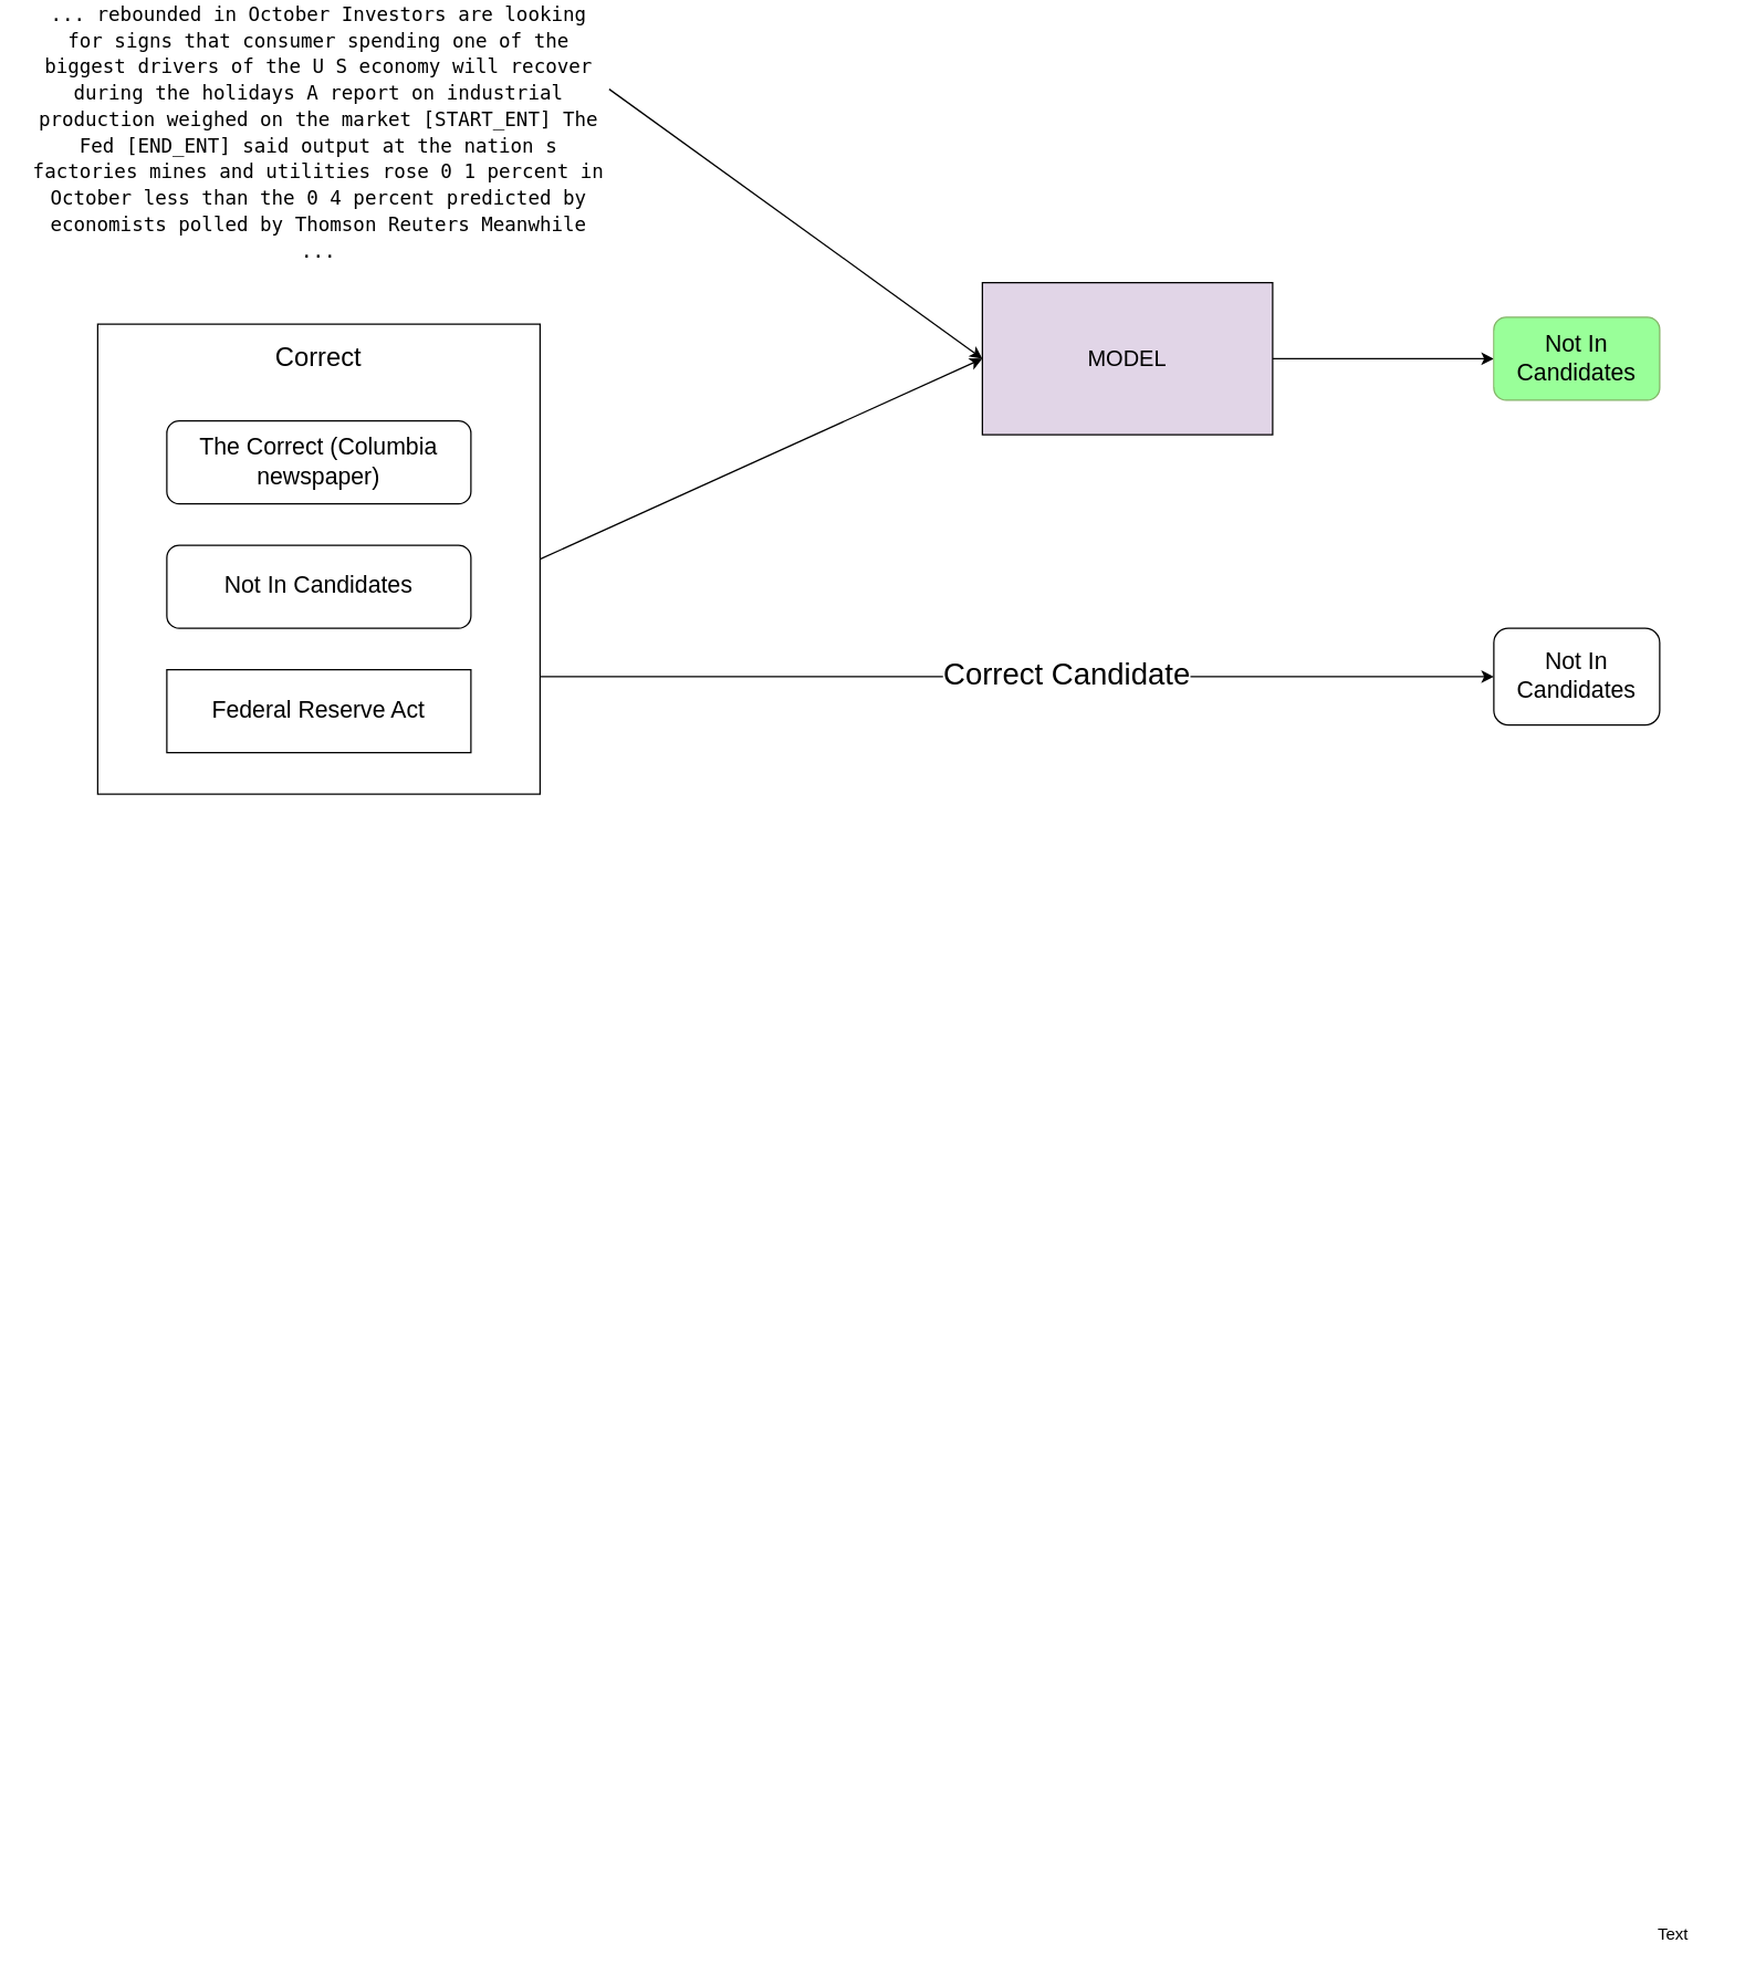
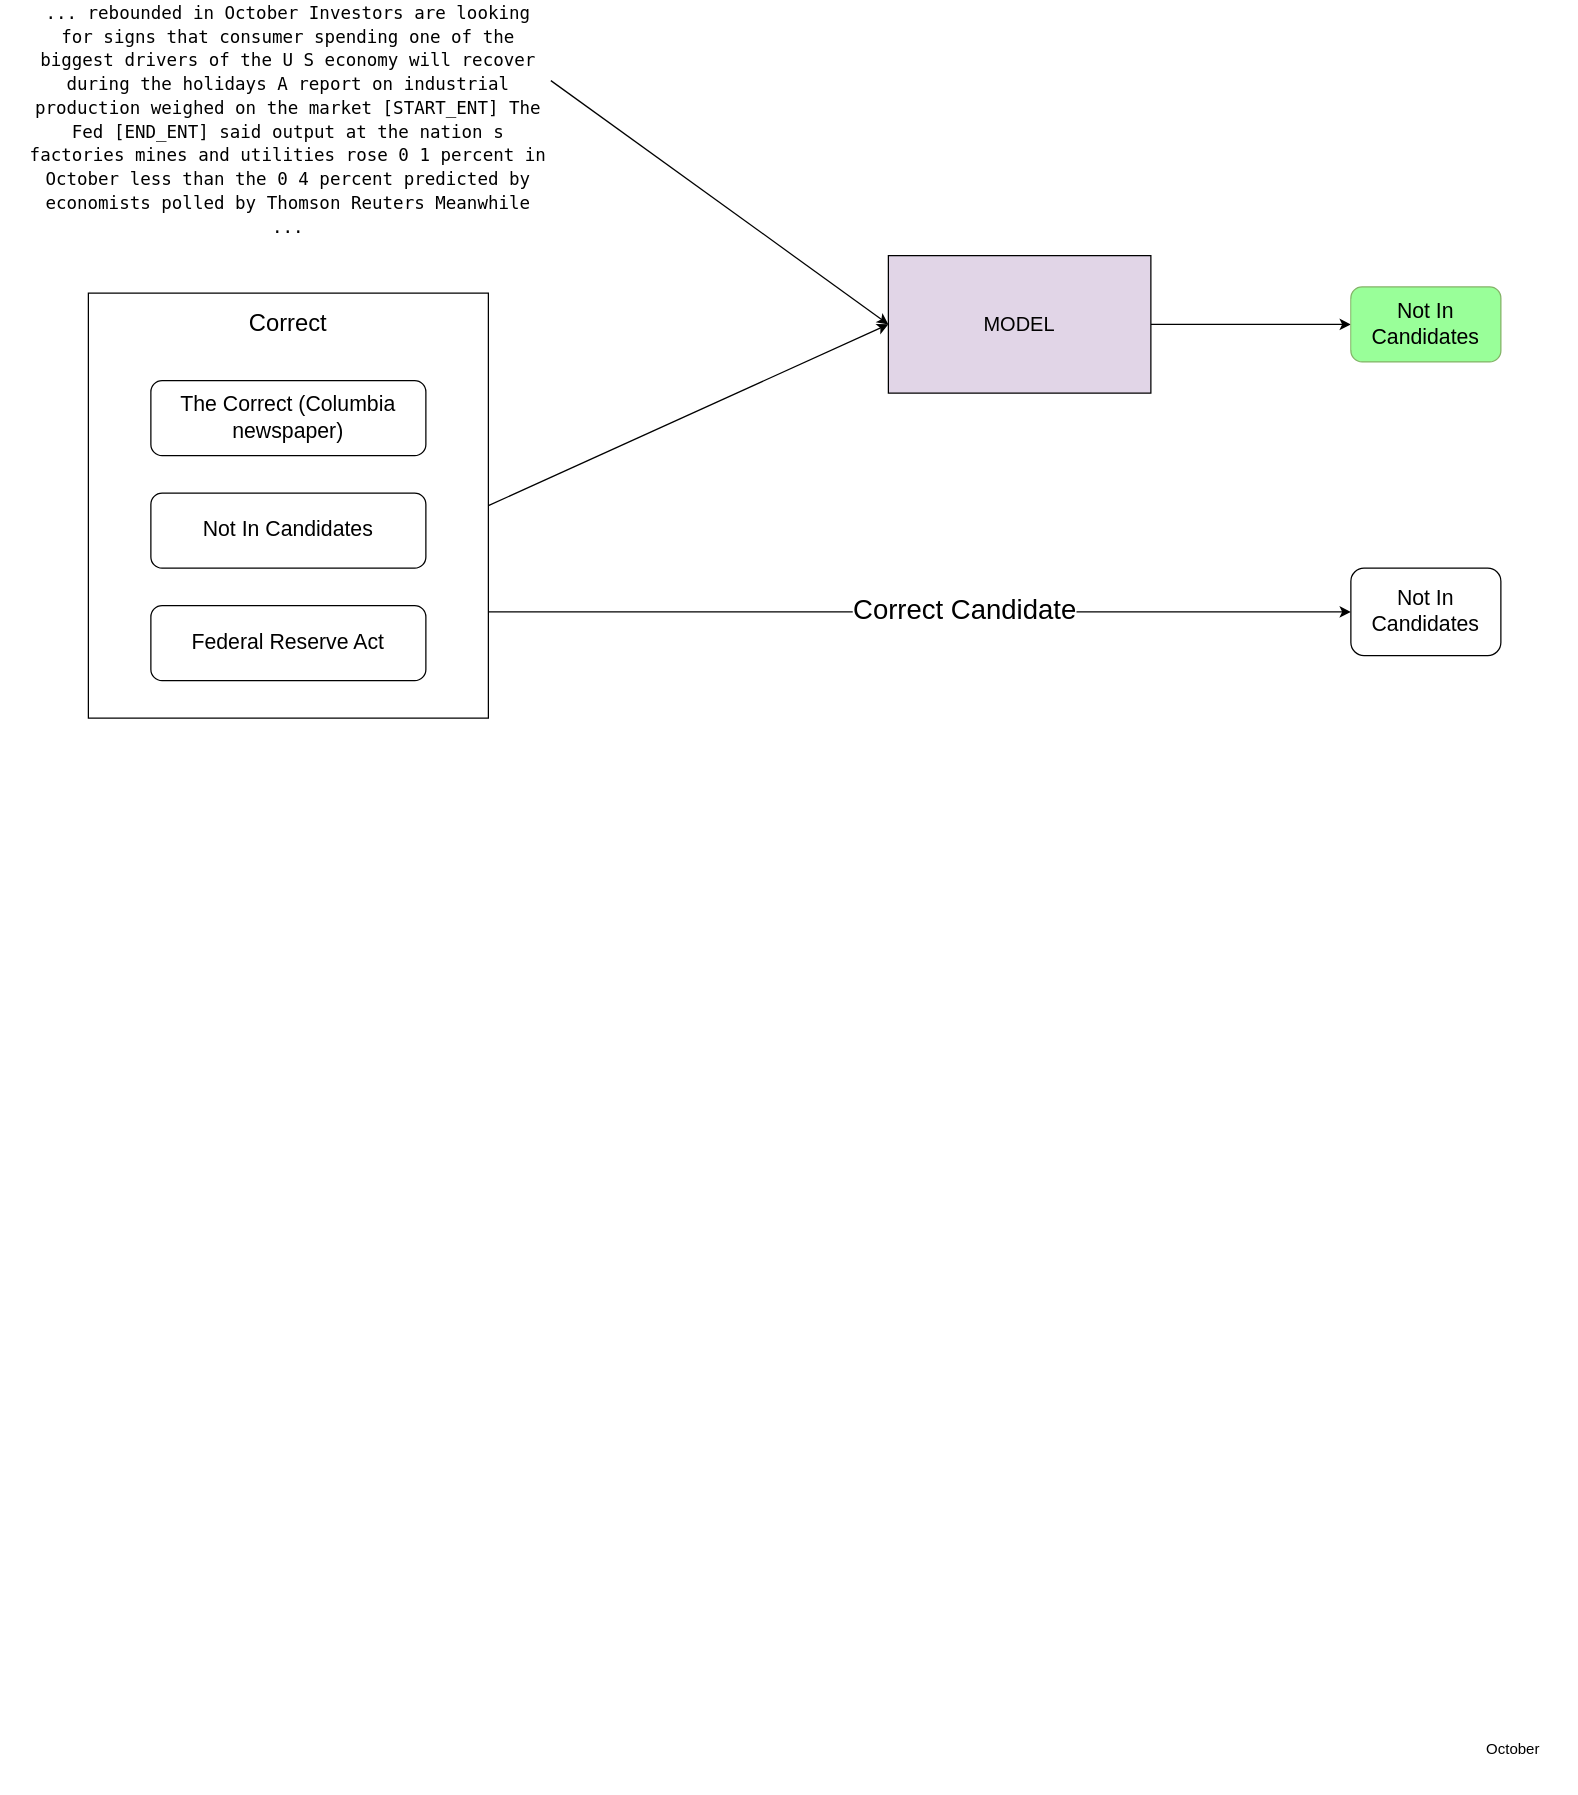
  <mxCell id="0" />
  <mxCell id="1" parent="0" />
  <mxCell id="2" value="" style="rounded=0;whiteSpace=wrap;html=1;" vertex="1" parent="1"><mxGeometry x="70" y="190" width="320" height="340" as="geometry" /></mxCell>
- <mxCell id="3" value="Text" style="text;html=1;strokeColor=none;fillColor=none;align=center;verticalAlign=middle;whiteSpace=wrap;rounded=0;" vertex="1" parent="1"><mxGeometry x="1180" y="1340" width="60" height="30" as="geometry" /></mxCell>
+ <mxCell id="3" value="October" style="text;html=1;strokeColor=none;fillColor=none;align=center;verticalAlign=middle;whiteSpace=wrap;rounded=0;" vertex="1" parent="1"><mxGeometry x="1180" y="1340" width="60" height="30" as="geometry" /></mxCell>
  <mxCell id="4" value="&lt;div style=&quot;font-family: Hack, &amp;quot;Droid Sans Mono&amp;quot;, &amp;quot;monospace&amp;quot;, monospace; font-size: 14px; line-height: 19px;&quot;&gt;&lt;span style=&quot;background-color: rgb(255, 255, 255);&quot;&gt;... rebounded in October Investors are looking for signs that consumer spending one of the biggest drivers of the U S economy will recover during the holidays A report on industrial production weighed on the market [START_ENT] The Fed [END_ENT] said output at the nation s factories mines and utilities rose 0 1 percent in October less than the 0 4 percent predicted by economists polled by Thomson Reuters Meanwhile ...&lt;/span&gt;&lt;/div&gt;" style="text;html=1;strokeColor=none;fillColor=none;align=center;verticalAlign=middle;whiteSpace=wrap;rounded=0;" vertex="1" parent="1"><mxGeometry x="20" y="50" width="420" as="geometry" /></mxCell>
  <mxCell id="5" style="edgeStyle=orthogonalEdgeStyle;rounded=0;orthogonalLoop=1;jettySize=auto;html=1;exitX=0;exitY=0;exitDx=0;exitDy=0;" edge="1" parent="1" source="4" target="4"><mxGeometry relative="1" as="geometry" /></mxCell>
  <mxCell id="6" value="&lt;font style=&quot;font-size: 17px;&quot;&gt;The Correct (Columbia newspaper)&lt;/font&gt;" style="rounded=1;whiteSpace=wrap;html=1;" vertex="1" parent="1"><mxGeometry x="120" y="260" width="220" height="60" as="geometry" /></mxCell>
  <mxCell id="7" value="&lt;font style=&quot;font-size: 17px;&quot;&gt;Not In Candidates&lt;/font&gt;" style="rounded=1;whiteSpace=wrap;html=1;" vertex="1" parent="1"><mxGeometry x="120" y="350" width="220" height="60" as="geometry" /></mxCell>
- <mxCell id="8" value="&lt;font style=&quot;font-size: 17px;&quot;&gt;Federal Reserve Act&lt;/font&gt;" style="whiteSpace=wrap;html=1;rounded=0;" vertex="1" parent="1"><mxGeometry x="120" y="440" width="220" height="60" as="geometry" /></mxCell>
+ <mxCell id="8" value="&lt;font style=&quot;font-size: 17px;&quot;&gt;Federal Reserve Act&lt;/font&gt;" style="rounded=1;whiteSpace=wrap;html=1;" vertex="1" parent="1"><mxGeometry x="120" y="440" width="220" height="60" as="geometry" /></mxCell>
  <mxCell id="9" value="&lt;font style=&quot;font-size: 19px;&quot;&gt;Correct&lt;/font&gt;" style="text;html=1;strokeColor=none;fillColor=none;align=center;verticalAlign=middle;whiteSpace=wrap;rounded=0;" vertex="1" parent="1"><mxGeometry x="200" y="200" width="60" height="30" as="geometry" /></mxCell>
  <mxCell id="10" style="edgeStyle=orthogonalEdgeStyle;rounded=0;orthogonalLoop=1;jettySize=auto;html=1;exitX=1;exitY=0.5;exitDx=0;exitDy=0;entryX=0;entryY=0.5;entryDx=0;entryDy=0;" edge="1" parent="1" source="11" target="14"><mxGeometry relative="1" as="geometry" /></mxCell>
  <mxCell id="11" value="&lt;font style=&quot;font-size: 16px;&quot;&gt;MODEL&lt;/font&gt;" style="rounded=0;whiteSpace=wrap;html=1;fillColor=#e1d5e7;" vertex="1" parent="1"><mxGeometry x="710" y="160" width="210" height="110" as="geometry" /></mxCell>
  <mxCell id="12" value="" style="endArrow=classic;html=1;rounded=0;exitX=1;exitY=0.5;exitDx=0;exitDy=0;entryX=0;entryY=0.5;entryDx=0;entryDy=0;" edge="1" parent="1" source="2" target="11"><mxGeometry width="50" height="50" relative="1" as="geometry"><mxPoint x="330" y="280" as="sourcePoint" /><mxPoint x="380" y="230" as="targetPoint" /></mxGeometry></mxCell>
  <mxCell id="13" value="" style="endArrow=classic;html=1;rounded=0;entryX=0;entryY=0.5;entryDx=0;entryDy=0;" edge="1" parent="1" target="11"><mxGeometry width="50" height="50" relative="1" as="geometry"><mxPoint x="440" y="20" as="sourcePoint" /><mxPoint x="380" y="230" as="targetPoint" /></mxGeometry></mxCell>
  <mxCell id="14" value="Not In Candidates" style="rounded=1;whiteSpace=wrap;html=1;fontSize=17;labelBackgroundColor=#99FF99;fillColor=#99FF99;strokeColor=#82b366;" vertex="1" parent="1"><mxGeometry x="1080" y="185" width="120" height="60" as="geometry" /></mxCell>
  <mxCell id="15" value="" style="endArrow=classic;html=1;rounded=0;exitX=1;exitY=0.75;exitDx=0;exitDy=0;" edge="1" parent="1" source="2"><mxGeometry width="50" height="50" relative="1" as="geometry"><mxPoint x="730" y="300" as="sourcePoint" /><mxPoint x="1080" y="445" as="targetPoint" /></mxGeometry></mxCell>
  <mxCell id="16" value="&lt;font style=&quot;font-size: 22px;&quot;&gt;Correct Candidate&lt;/font&gt;" style="edgeLabel;html=1;align=center;verticalAlign=middle;resizable=0;points=[];" vertex="1" connectable="0" parent="15"><mxGeometry x="0.1" y="2" relative="1" as="geometry"><mxPoint as="offset" /></mxGeometry></mxCell>
  <mxCell id="17" value="Not In Candidates" style="rounded=1;whiteSpace=wrap;html=1;fontSize=17;" vertex="1" parent="1"><mxGeometry x="1080" y="410" width="120" height="70" as="geometry" /></mxCell>
